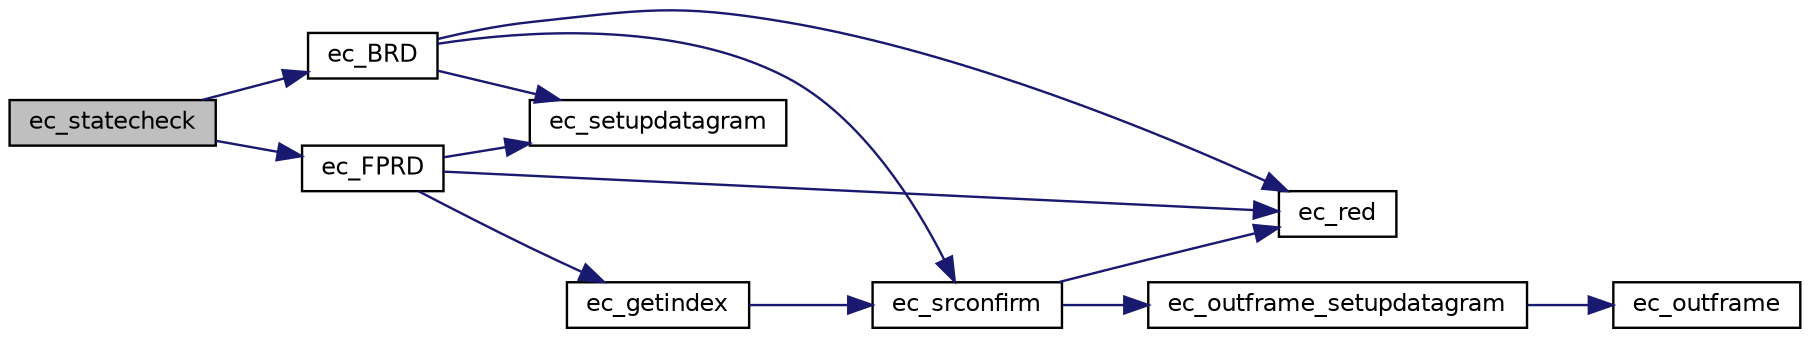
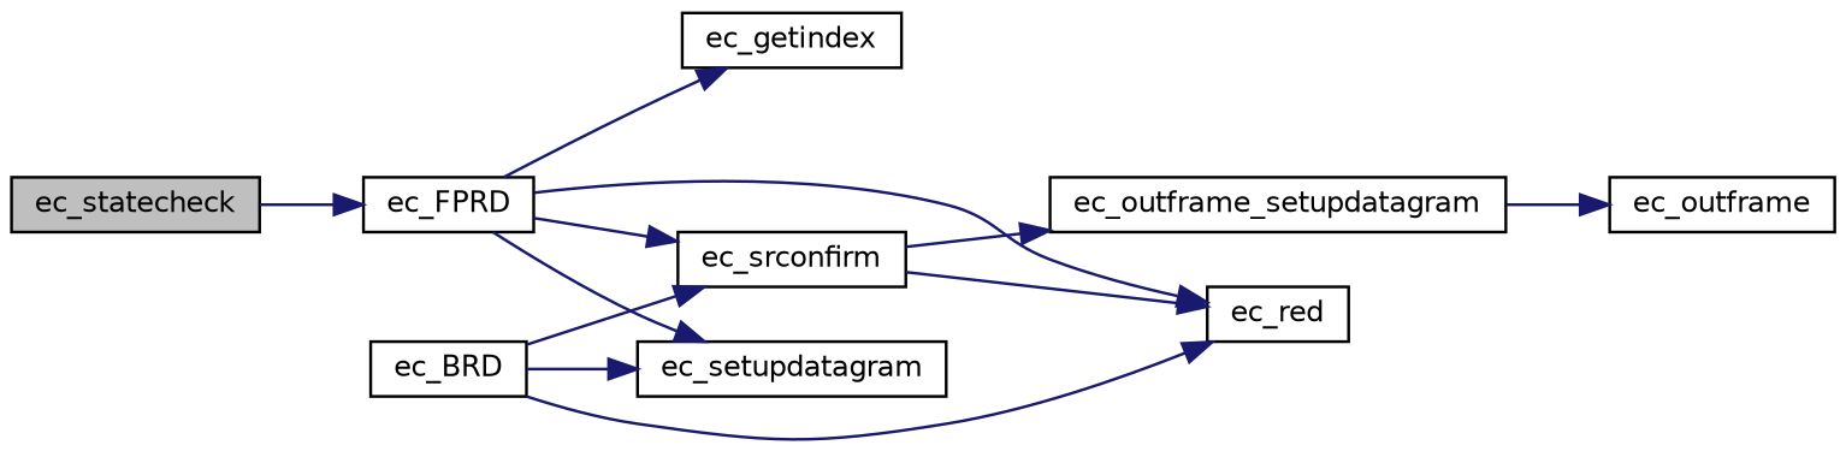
  digraph {
    fontname="DejaVu Sans"
    rankdir=LR
    node [color=black fillcolor=white fontname="DejaVu Sans" fontsize=10 shape=record style=filled]
    edge [color=midnightblue fontname="DejaVu Sans" fontsize=10 labelfontname=Helvetica labelfontsize=10 style=solid]
    n1 [fillcolor=grey75 fontcolor=black height=0.2 label=ec_statecheck width=0.4]
    n2 [height=0.2 label=ec_BRD width=0.4]
    n3 [height=0.2 label=ec_FPRD width=0.4]
    n4 [height=0.2 label=ec_red width=0.4]
    n5 [height=0.2 label=ec_setupdatagram width=0.4]
    n6 [height=0.2 label=ec_srconfirm width=0.4]
    n7 [height=0.2 label=ec_getindex width=0.4]
    n8 [height=0.2 label=ec_outframe_setupdatagram width=0.4]
    n9 [height=0.2 label=ec_outframe width=0.4]
-   n1 -> n2
    n1 -> n3
    n2 -> n4
    n2 -> n5
    n2 -> n6
    n3 -> n4
    n3 -> n5
-   n7 -> n6
+   n3 -> n6
    n3 -> n7
    n6 -> n4
    n6 -> n8
    n8 -> n9
  }
